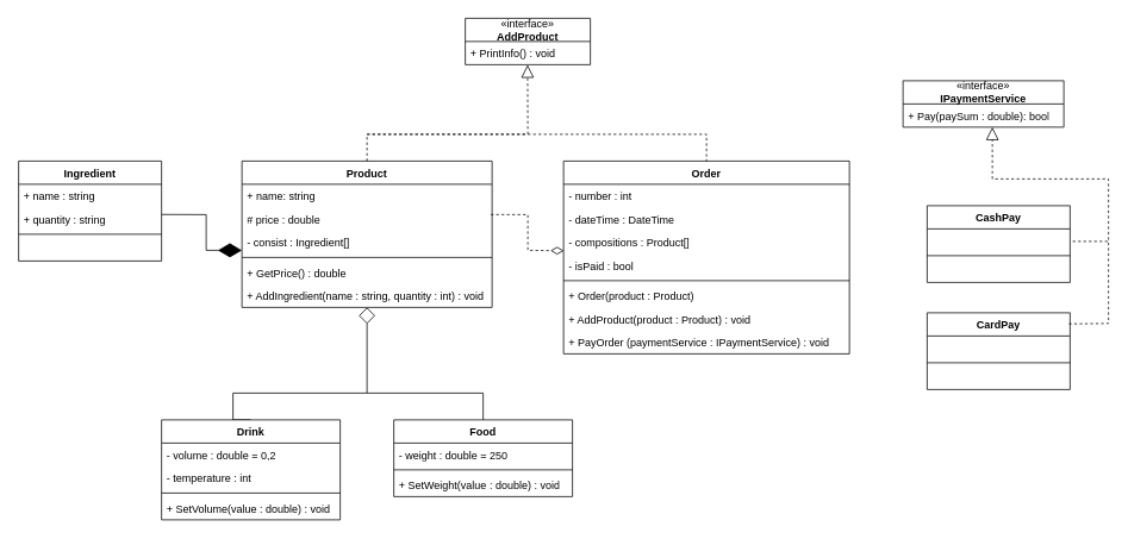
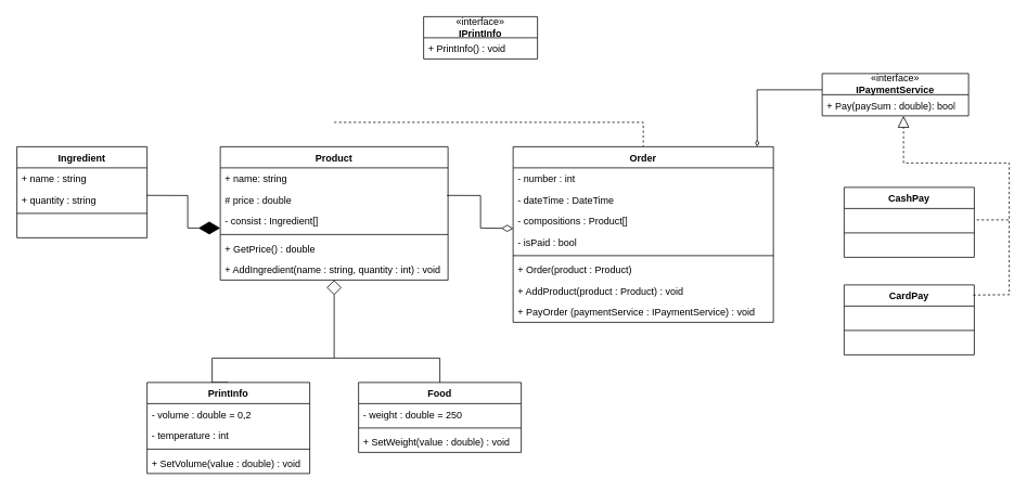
  <mxCell id="0" />
  <mxCell id="1" parent="0" />
  <mxCell id="2" value="Product" style="swimlane;fontStyle=1;align=center;verticalAlign=top;childLayout=stackLayout;horizontal=1;startSize=26;horizontalStack=0;resizeParent=1;resizeParentMax=0;resizeLast=0;collapsible=1;marginBottom=0;whiteSpace=wrap;html=1;" vertex="1" parent="1"><mxGeometry x="270" y="180" width="280" height="164" as="geometry" /></mxCell>
  <mxCell id="3" value="+ name: string" style="text;strokeColor=none;fillColor=none;align=left;verticalAlign=top;spacingLeft=4;spacingRight=4;overflow=hidden;rotatable=0;points=[[0,0.5],[1,0.5]];portConstraint=eastwest;whiteSpace=wrap;html=1;" vertex="1" parent="2"><mxGeometry y="26" width="280" height="26" as="geometry" /></mxCell>
  <mxCell id="4" value="# price : double" style="text;strokeColor=none;fillColor=none;align=left;verticalAlign=top;spacingLeft=4;spacingRight=4;overflow=hidden;rotatable=0;points=[[0,0.5],[1,0.5]];portConstraint=eastwest;whiteSpace=wrap;html=1;" vertex="1" parent="2"><mxGeometry y="52" width="280" height="26" as="geometry" /></mxCell>
  <mxCell id="5" value="- consist : Ingredient[]" style="text;strokeColor=none;fillColor=none;align=left;verticalAlign=top;spacingLeft=4;spacingRight=4;overflow=hidden;rotatable=0;points=[[0,0.5],[1,0.5]];portConstraint=eastwest;whiteSpace=wrap;html=1;" vertex="1" parent="2"><mxGeometry y="78" width="280" height="26" as="geometry" /></mxCell>
  <mxCell id="6" value="" style="line;strokeWidth=1;fillColor=none;align=left;verticalAlign=middle;spacingTop=-1;spacingLeft=3;spacingRight=3;rotatable=0;labelPosition=right;points=[];portConstraint=eastwest;strokeColor=inherit;" vertex="1" parent="2"><mxGeometry y="104" width="280" height="8" as="geometry" /></mxCell>
  <mxCell id="7" value="+ GetPrice() : double" style="text;strokeColor=none;fillColor=none;align=left;verticalAlign=top;spacingLeft=4;spacingRight=4;overflow=hidden;rotatable=0;points=[[0,0.5],[1,0.5]];portConstraint=eastwest;whiteSpace=wrap;html=1;" vertex="1" parent="2"><mxGeometry y="112" width="280" height="26" as="geometry" /></mxCell>
  <mxCell id="8" value="+ AddIngredient(name : string, quantity : int) : void" style="text;strokeColor=none;fillColor=none;align=left;verticalAlign=top;spacingLeft=4;spacingRight=4;overflow=hidden;rotatable=0;points=[[0,0.5],[1,0.5]];portConstraint=eastwest;whiteSpace=wrap;html=1;" vertex="1" parent="2"><mxGeometry y="138" width="280" height="26" as="geometry" /></mxCell>
  <mxCell id="9" style="edgeStyle=orthogonalEdgeStyle;rounded=0;orthogonalLoop=1;jettySize=auto;html=1;exitX=0.5;exitY=0;exitDx=0;exitDy=0;endArrow=none;endFill=0;" edge="1" parent="1" source="10"><mxGeometry relative="1" as="geometry"><mxPoint x="410" y="440" as="targetPoint" /><Array as="points"><mxPoint x="260" y="440" /></Array></mxGeometry></mxCell>
- <mxCell id="10" value="Drink" style="swimlane;fontStyle=1;align=center;verticalAlign=top;childLayout=stackLayout;horizontal=1;startSize=26;horizontalStack=0;resizeParent=1;resizeParentMax=0;resizeLast=0;collapsible=1;marginBottom=0;whiteSpace=wrap;html=1;" vertex="1" parent="1"><mxGeometry x="180" y="470" width="200" height="112" as="geometry" /></mxCell>
+ <mxCell id="10" value="PrintInfo" style="swimlane;fontStyle=1;align=center;verticalAlign=top;childLayout=stackLayout;horizontal=1;startSize=26;horizontalStack=0;resizeParent=1;resizeParentMax=0;resizeLast=0;collapsible=1;marginBottom=0;whiteSpace=wrap;html=1;" vertex="1" parent="1"><mxGeometry x="180" y="470" width="200" height="112" as="geometry" /></mxCell>
  <mxCell id="11" value="- volume : double = 0,2" style="text;strokeColor=none;fillColor=none;align=left;verticalAlign=top;spacingLeft=4;spacingRight=4;overflow=hidden;rotatable=0;points=[[0,0.5],[1,0.5]];portConstraint=eastwest;whiteSpace=wrap;html=1;" vertex="1" parent="10"><mxGeometry y="26" width="200" height="26" as="geometry" /></mxCell>
  <mxCell id="12" value="- temperature : int" style="text;strokeColor=none;fillColor=none;align=left;verticalAlign=top;spacingLeft=4;spacingRight=4;overflow=hidden;rotatable=0;points=[[0,0.5],[1,0.5]];portConstraint=eastwest;whiteSpace=wrap;html=1;" vertex="1" parent="10"><mxGeometry y="52" width="200" height="26" as="geometry" /></mxCell>
  <mxCell id="13" value="" style="line;strokeWidth=1;fillColor=none;align=left;verticalAlign=middle;spacingTop=-1;spacingLeft=3;spacingRight=3;rotatable=0;labelPosition=right;points=[];portConstraint=eastwest;strokeColor=inherit;" vertex="1" parent="10"><mxGeometry y="78" width="200" height="8" as="geometry" /></mxCell>
  <mxCell id="14" value="+ SetVolume(value : double) : void" style="text;strokeColor=none;fillColor=none;align=left;verticalAlign=top;spacingLeft=4;spacingRight=4;overflow=hidden;rotatable=0;points=[[0,0.5],[1,0.5]];portConstraint=eastwest;whiteSpace=wrap;html=1;" vertex="1" parent="10"><mxGeometry y="86" width="200" height="26" as="geometry" /></mxCell>
  <mxCell id="15" value="Food" style="swimlane;fontStyle=1;align=center;verticalAlign=top;childLayout=stackLayout;horizontal=1;startSize=26;horizontalStack=0;resizeParent=1;resizeParentMax=0;resizeLast=0;collapsible=1;marginBottom=0;whiteSpace=wrap;html=1;" vertex="1" parent="1"><mxGeometry x="440" y="470" width="200" height="86" as="geometry" /></mxCell>
  <mxCell id="16" value="- weight : double = 250" style="text;strokeColor=none;fillColor=none;align=left;verticalAlign=top;spacingLeft=4;spacingRight=4;overflow=hidden;rotatable=0;points=[[0,0.5],[1,0.5]];portConstraint=eastwest;whiteSpace=wrap;html=1;" vertex="1" parent="15"><mxGeometry y="26" width="200" height="26" as="geometry" /></mxCell>
  <mxCell id="17" value="" style="line;strokeWidth=1;fillColor=none;align=left;verticalAlign=middle;spacingTop=-1;spacingLeft=3;spacingRight=3;rotatable=0;labelPosition=right;points=[];portConstraint=eastwest;strokeColor=inherit;" vertex="1" parent="15"><mxGeometry y="52" width="200" height="8" as="geometry" /></mxCell>
  <mxCell id="18" value="+ SetWeight(value : double) : void" style="text;strokeColor=none;fillColor=none;align=left;verticalAlign=top;spacingLeft=4;spacingRight=4;overflow=hidden;rotatable=0;points=[[0,0.5],[1,0.5]];portConstraint=eastwest;whiteSpace=wrap;html=1;" vertex="1" parent="15"><mxGeometry y="60" width="200" height="26" as="geometry" /></mxCell>
  <mxCell id="19" value="" style="endArrow=diamond;endSize=16;endFill=0;html=1;rounded=0;exitX=0.5;exitY=0;exitDx=0;exitDy=0;entryX=0.5;entryY=1;entryDx=0;entryDy=0;" edge="1" parent="1" source="15" target="2"><mxGeometry width="160" relative="1" as="geometry"><mxPoint x="380" y="650" as="sourcePoint" /><mxPoint x="470" y="380" as="targetPoint" /><Array as="points"><mxPoint x="540" y="440" /><mxPoint x="410" y="440" /></Array></mxGeometry></mxCell>
  <mxCell id="20" value="Order" style="swimlane;fontStyle=1;align=center;verticalAlign=top;childLayout=stackLayout;horizontal=1;startSize=26;horizontalStack=0;resizeParent=1;resizeParentMax=0;resizeLast=0;collapsible=1;marginBottom=0;whiteSpace=wrap;html=1;" vertex="1" parent="1"><mxGeometry x="630" y="180" width="320" height="216" as="geometry" /></mxCell>
  <mxCell id="21" value="- number : int" style="text;strokeColor=none;fillColor=none;align=left;verticalAlign=top;spacingLeft=4;spacingRight=4;overflow=hidden;rotatable=0;points=[[0,0.5],[1,0.5]];portConstraint=eastwest;whiteSpace=wrap;html=1;" vertex="1" parent="20"><mxGeometry y="26" width="320" height="26" as="geometry" /></mxCell>
  <mxCell id="22" value="- dateTime : DateTime" style="text;strokeColor=none;fillColor=none;align=left;verticalAlign=top;spacingLeft=4;spacingRight=4;overflow=hidden;rotatable=0;points=[[0,0.5],[1,0.5]];portConstraint=eastwest;whiteSpace=wrap;html=1;" vertex="1" parent="20"><mxGeometry y="52" width="320" height="26" as="geometry" /></mxCell>
  <mxCell id="23" value="- compositions : Product[]" style="text;strokeColor=none;fillColor=none;align=left;verticalAlign=top;spacingLeft=4;spacingRight=4;overflow=hidden;rotatable=0;points=[[0,0.5],[1,0.5]];portConstraint=eastwest;whiteSpace=wrap;html=1;" vertex="1" parent="20"><mxGeometry y="78" width="320" height="26" as="geometry" /></mxCell>
  <mxCell id="24" value="- isPaid : bool" style="text;strokeColor=none;fillColor=none;align=left;verticalAlign=top;spacingLeft=4;spacingRight=4;overflow=hidden;rotatable=0;points=[[0,0.5],[1,0.5]];portConstraint=eastwest;whiteSpace=wrap;html=1;" vertex="1" parent="20"><mxGeometry y="104" width="320" height="26" as="geometry" /></mxCell>
  <mxCell id="25" value="" style="line;strokeWidth=1;fillColor=none;align=left;verticalAlign=middle;spacingTop=-1;spacingLeft=3;spacingRight=3;rotatable=0;labelPosition=right;points=[];portConstraint=eastwest;strokeColor=inherit;" vertex="1" parent="20"><mxGeometry y="130" width="320" height="8" as="geometry" /></mxCell>
  <mxCell id="26" value="+ Order(product : Product)" style="text;strokeColor=none;fillColor=none;align=left;verticalAlign=top;spacingLeft=4;spacingRight=4;overflow=hidden;rotatable=0;points=[[0,0.5],[1,0.5]];portConstraint=eastwest;whiteSpace=wrap;html=1;" vertex="1" parent="20"><mxGeometry y="138" width="320" height="26" as="geometry" /></mxCell>
  <mxCell id="27" value="+ AddProduct(product : Product) : void" style="text;strokeColor=none;fillColor=none;align=left;verticalAlign=top;spacingLeft=4;spacingRight=4;overflow=hidden;rotatable=0;points=[[0,0.5],[1,0.5]];portConstraint=eastwest;whiteSpace=wrap;html=1;" vertex="1" parent="20"><mxGeometry y="164" width="320" height="26" as="geometry" /></mxCell>
  <mxCell id="28" value="+ PayOrder (paymentService : IPaymentService) : void" style="text;strokeColor=none;fillColor=none;align=left;verticalAlign=top;spacingLeft=4;spacingRight=4;overflow=hidden;rotatable=0;points=[[0,0.5],[1,0.5]];portConstraint=eastwest;whiteSpace=wrap;html=1;" vertex="1" parent="20"><mxGeometry y="190" width="320" height="26" as="geometry" /></mxCell>
- <mxCell id="29" value="" style="endArrow=diamondThin;endSize=12;html=1;rounded=0;entryX=0.001;entryY=0.867;entryDx=0;entryDy=0;entryPerimeter=0;endFill=0;exitX=0.995;exitY=0.305;exitDx=0;exitDy=0;exitPerimeter=0;dashed=1;" edge="1" parent="1" source="4" target="23"><mxGeometry width="160" relative="1" as="geometry"><mxPoint x="630" y="240" as="sourcePoint" /><mxPoint x="550" y="321" as="targetPoint" /><Array as="points"><mxPoint x="590" y="240" /><mxPoint x="590" y="280" /></Array></mxGeometry></mxCell>
+ <mxCell id="29" value="" style="endArrow=diamondThin;endSize=12;html=1;rounded=0;entryX=0.001;entryY=0.867;entryDx=0;entryDy=0;entryPerimeter=0;endFill=0;exitX=0.995;exitY=0.305;exitDx=0;exitDy=0;exitPerimeter=0;" edge="1" parent="1" source="4" target="23"><mxGeometry width="160" relative="1" as="geometry"><mxPoint x="630" y="240" as="sourcePoint" /><mxPoint x="550" y="321" as="targetPoint" /><Array as="points"><mxPoint x="590" y="240" /><mxPoint x="590" y="280" /></Array></mxGeometry></mxCell>
  <mxCell id="30" value="Ingredient" style="swimlane;fontStyle=1;align=center;verticalAlign=top;childLayout=stackLayout;horizontal=1;startSize=26;horizontalStack=0;resizeParent=1;resizeParentMax=0;resizeLast=0;collapsible=1;marginBottom=0;whiteSpace=wrap;html=1;" vertex="1" parent="1"><mxGeometry x="20" y="180" width="160" height="112" as="geometry" /></mxCell>
  <mxCell id="31" value="+ name : string" style="text;strokeColor=none;fillColor=none;align=left;verticalAlign=top;spacingLeft=4;spacingRight=4;overflow=hidden;rotatable=0;points=[[0,0.5],[1,0.5]];portConstraint=eastwest;whiteSpace=wrap;html=1;" vertex="1" parent="30"><mxGeometry y="26" width="160" height="26" as="geometry" /></mxCell>
  <mxCell id="32" value="+ quantity : string" style="text;strokeColor=none;fillColor=none;align=left;verticalAlign=top;spacingLeft=4;spacingRight=4;overflow=hidden;rotatable=0;points=[[0,0.5],[1,0.5]];portConstraint=eastwest;whiteSpace=wrap;html=1;" vertex="1" parent="30"><mxGeometry y="52" width="160" height="26" as="geometry" /></mxCell>
  <mxCell id="33" value="" style="line;strokeWidth=1;fillColor=none;align=left;verticalAlign=middle;spacingTop=-1;spacingLeft=3;spacingRight=3;rotatable=0;labelPosition=right;points=[];portConstraint=eastwest;strokeColor=inherit;" vertex="1" parent="30"><mxGeometry y="78" width="160" height="8" as="geometry" /></mxCell>
  <mxCell id="34" value="&amp;nbsp;" style="text;strokeColor=none;fillColor=none;align=left;verticalAlign=top;spacingLeft=4;spacingRight=4;overflow=hidden;rotatable=0;points=[[0,0.5],[1,0.5]];portConstraint=eastwest;whiteSpace=wrap;html=1;" vertex="1" parent="30"><mxGeometry y="86" width="160" height="26" as="geometry" /></mxCell>
  <mxCell id="35" value="" style="endArrow=diamondThin;endFill=1;endSize=24;html=1;rounded=0;exitX=0.999;exitY=0.302;exitDx=0;exitDy=0;exitPerimeter=0;" edge="1" parent="1" source="32"><mxGeometry width="160" relative="1" as="geometry"><mxPoint x="150" y="360" as="sourcePoint" /><mxPoint x="270" y="280" as="targetPoint" /><Array as="points"><mxPoint x="230" y="240" /><mxPoint x="230" y="280" /></Array></mxGeometry></mxCell>
- <mxCell id="36" value="" style="endArrow=block;dashed=1;endFill=0;endSize=12;html=1;rounded=0;exitX=0.5;exitY=0;exitDx=0;exitDy=0;entryX=0.498;entryY=1.005;entryDx=0;entryDy=0;entryPerimeter=0;" edge="1" parent="1" source="2" target="39"><mxGeometry width="160" relative="1" as="geometry"><mxPoint x="400" y="110" as="sourcePoint" /><mxPoint x="410" y="78" as="targetPoint" /><Array as="points"><mxPoint x="410" y="150" /><mxPoint x="590" y="150" /></Array></mxGeometry></mxCell>
  <mxCell id="37" value="" style="endArrow=none;dashed=1;endFill=0;endSize=12;html=1;rounded=0;entryX=0.5;entryY=0;entryDx=0;entryDy=0;" edge="1" parent="1" target="20"><mxGeometry width="160" relative="1" as="geometry"><mxPoint x="410" y="150" as="sourcePoint" /><mxPoint x="440" y="180" as="targetPoint" /><Array as="points"><mxPoint x="440.43" y="150" /><mxPoint x="790" y="150" /></Array></mxGeometry></mxCell>
- <mxCell id="38" value="«interface»&lt;br style=&quot;border-color: var(--border-color); font-weight: 700;&quot;&gt;&lt;span style=&quot;font-weight: 700;&quot;&gt;AddProduct&lt;/span&gt;" style="swimlane;fontStyle=0;childLayout=stackLayout;horizontal=1;startSize=26;fillColor=none;horizontalStack=0;resizeParent=1;resizeParentMax=0;resizeLast=0;collapsible=1;marginBottom=0;whiteSpace=wrap;html=1;" vertex="1" parent="1"><mxGeometry x="520" y="20" width="140" height="52" as="geometry" /></mxCell>
+ <mxCell id="38" value="«interface»&lt;br style=&quot;border-color: var(--border-color); font-weight: 700;&quot;&gt;&lt;span style=&quot;font-weight: 700;&quot;&gt;IPrintInfo&lt;/span&gt;" style="swimlane;fontStyle=0;childLayout=stackLayout;horizontal=1;startSize=26;fillColor=none;horizontalStack=0;resizeParent=1;resizeParentMax=0;resizeLast=0;collapsible=1;marginBottom=0;whiteSpace=wrap;html=1;" vertex="1" parent="1"><mxGeometry x="520" y="20" width="140" height="52" as="geometry" /></mxCell>
  <mxCell id="39" value="+ PrintInfo() : void" style="text;strokeColor=none;fillColor=none;align=left;verticalAlign=top;spacingLeft=4;spacingRight=4;overflow=hidden;rotatable=0;points=[[0,0.5],[1,0.5]];portConstraint=eastwest;whiteSpace=wrap;html=1;" vertex="1" parent="38"><mxGeometry y="26" width="140" height="26" as="geometry" /></mxCell>
  <mxCell id="40" value="«interface»&lt;br style=&quot;border-color: var(--border-color); font-weight: 700;&quot;&gt;&lt;span style=&quot;font-weight: 700;&quot;&gt;IPaymentService&lt;/span&gt;" style="swimlane;fontStyle=0;childLayout=stackLayout;horizontal=1;startSize=26;fillColor=none;horizontalStack=0;resizeParent=1;resizeParentMax=0;resizeLast=0;collapsible=1;marginBottom=0;whiteSpace=wrap;html=1;" vertex="1" parent="1"><mxGeometry x="1010" y="90" width="180" height="52" as="geometry" /></mxCell>
  <mxCell id="41" value="+ Pay(paySum : double): bool" style="text;strokeColor=none;fillColor=none;align=left;verticalAlign=top;spacingLeft=4;spacingRight=4;overflow=hidden;rotatable=0;points=[[0,0.5],[1,0.5]];portConstraint=eastwest;whiteSpace=wrap;html=1;" vertex="1" parent="40"><mxGeometry y="26" width="180" height="26" as="geometry" /></mxCell>
  <mxCell id="42" value="CashPay" style="swimlane;fontStyle=1;align=center;verticalAlign=top;childLayout=stackLayout;horizontal=1;startSize=26;horizontalStack=0;resizeParent=1;resizeParentMax=0;resizeLast=0;collapsible=1;marginBottom=0;whiteSpace=wrap;html=1;" vertex="1" parent="1"><mxGeometry x="1037" y="230" width="160" height="86" as="geometry" /></mxCell>
  <mxCell id="43" value="&amp;nbsp;" style="text;strokeColor=none;fillColor=none;align=left;verticalAlign=top;spacingLeft=4;spacingRight=4;overflow=hidden;rotatable=0;points=[[0,0.5],[1,0.5]];portConstraint=eastwest;whiteSpace=wrap;html=1;" vertex="1" parent="42"><mxGeometry y="26" width="160" height="26" as="geometry" /></mxCell>
  <mxCell id="44" value="" style="line;strokeWidth=1;fillColor=none;align=left;verticalAlign=middle;spacingTop=-1;spacingLeft=3;spacingRight=3;rotatable=0;labelPosition=right;points=[];portConstraint=eastwest;strokeColor=inherit;" vertex="1" parent="42"><mxGeometry y="52" width="160" height="8" as="geometry" /></mxCell>
  <mxCell id="45" value="&amp;nbsp;" style="text;strokeColor=none;fillColor=none;align=left;verticalAlign=top;spacingLeft=4;spacingRight=4;overflow=hidden;rotatable=0;points=[[0,0.5],[1,0.5]];portConstraint=eastwest;whiteSpace=wrap;html=1;" vertex="1" parent="42"><mxGeometry y="60" width="160" height="26" as="geometry" /></mxCell>
  <mxCell id="46" value="CardPay" style="swimlane;fontStyle=1;align=center;verticalAlign=top;childLayout=stackLayout;horizontal=1;startSize=26;horizontalStack=0;resizeParent=1;resizeParentMax=0;resizeLast=0;collapsible=1;marginBottom=0;whiteSpace=wrap;html=1;" vertex="1" parent="1"><mxGeometry x="1037" y="350" width="160" height="86" as="geometry" /></mxCell>
  <mxCell id="47" value="&amp;nbsp;" style="text;strokeColor=none;fillColor=none;align=left;verticalAlign=top;spacingLeft=4;spacingRight=4;overflow=hidden;rotatable=0;points=[[0,0.5],[1,0.5]];portConstraint=eastwest;whiteSpace=wrap;html=1;" vertex="1" parent="46"><mxGeometry y="26" width="160" height="26" as="geometry" /></mxCell>
  <mxCell id="48" value="" style="line;strokeWidth=1;fillColor=none;align=left;verticalAlign=middle;spacingTop=-1;spacingLeft=3;spacingRight=3;rotatable=0;labelPosition=right;points=[];portConstraint=eastwest;strokeColor=inherit;" vertex="1" parent="46"><mxGeometry y="52" width="160" height="8" as="geometry" /></mxCell>
  <mxCell id="49" value="&amp;nbsp;" style="text;strokeColor=none;fillColor=none;align=left;verticalAlign=top;spacingLeft=4;spacingRight=4;overflow=hidden;rotatable=0;points=[[0,0.5],[1,0.5]];portConstraint=eastwest;whiteSpace=wrap;html=1;" vertex="1" parent="46"><mxGeometry y="60" width="160" height="26" as="geometry" /></mxCell>
  <mxCell id="50" value="" style="endArrow=block;dashed=1;endFill=0;endSize=12;html=1;rounded=0;entryX=0.498;entryY=1.005;entryDx=0;entryDy=0;entryPerimeter=0;" edge="1" parent="1"><mxGeometry width="160" relative="1" as="geometry"><mxPoint x="1110" y="200" as="sourcePoint" /><mxPoint x="1110" y="142" as="targetPoint" /></mxGeometry></mxCell>
  <mxCell id="51" value="" style="endArrow=none;dashed=1;endFill=0;endSize=12;html=1;rounded=0;exitX=0.992;exitY=0.145;exitDx=0;exitDy=0;exitPerimeter=0;" edge="1" parent="1" source="46"><mxGeometry width="160" relative="1" as="geometry"><mxPoint x="1230" y="200" as="sourcePoint" /><mxPoint x="1110" y="200" as="targetPoint" /><Array as="points"><mxPoint x="1240" y="362" /><mxPoint x="1240" y="200" /></Array></mxGeometry></mxCell>
  <mxCell id="52" value="" style="endArrow=none;dashed=1;endFill=0;endSize=12;html=1;rounded=0;" edge="1" parent="1"><mxGeometry width="160" relative="1" as="geometry"><mxPoint x="1200" y="270" as="sourcePoint" /><mxPoint x="1240" y="270" as="targetPoint" /><Array as="points"><mxPoint x="1200" y="270" /></Array></mxGeometry></mxCell>
+ <mxCell id="53" value="" style="endArrow=none;endSize=12;html=1;rounded=0;entryX=0;entryY=0.385;entryDx=0;entryDy=0;entryPerimeter=0;exitX=0.938;exitY=0;exitDx=0;exitDy=0;exitPerimeter=0;startArrow=diamondThin;startFill=0;endFill=0;" edge="1" parent="1" target="40" source="20"><mxGeometry width="160" relative="1" as="geometry"><mxPoint x="990" y="330" as="sourcePoint" /><mxPoint x="1120" y="330" as="targetPoint" /><Array as="points"><mxPoint x="930" y="110" /></Array></mxGeometry></mxCell>
